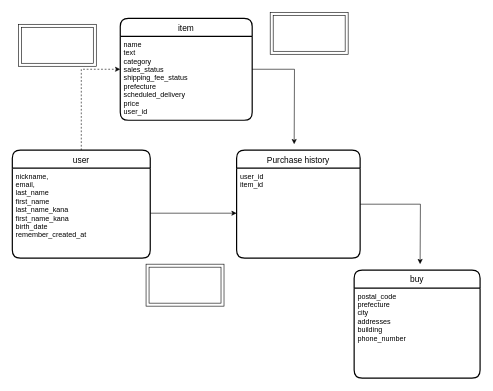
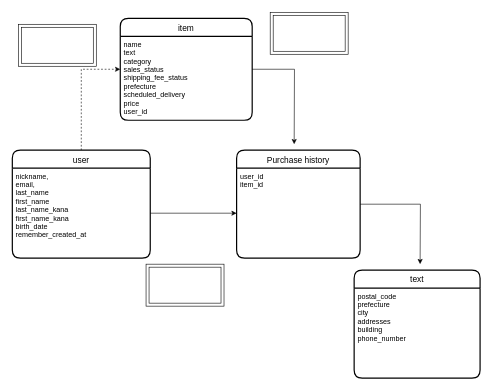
  <mxCell id="0" />
  <mxCell id="1" parent="0" />
  <mxCell id="2" style="edgeStyle=orthogonalEdgeStyle;rounded=0;orthogonalLoop=1;jettySize=auto;html=1;entryX=0;entryY=0.5;entryDx=0;entryDy=0;dashed=1;" edge="1" parent="1" source="3" target="6"><mxGeometry relative="1" as="geometry" /></mxCell>
  <mxCell id="3" value="user" style="swimlane;childLayout=stackLayout;horizontal=1;startSize=30;horizontalStack=0;rounded=1;fontSize=14;fontStyle=0;strokeWidth=2;resizeParent=0;resizeLast=1;shadow=0;dashed=0;align=center;" vertex="1" parent="1"><mxGeometry x="20" y="250" width="230" height="180" as="geometry" /></mxCell>
  <mxCell id="4" value="nickname, &#10;email,  &#10;last_name &#10;first_name &#10;last_name_kana &#10;first_name_kana &#10;birth_date &#10;remember_created_at " style="align=left;strokeColor=none;fillColor=none;spacingLeft=4;fontSize=12;verticalAlign=top;resizable=0;rotatable=0;part=1;" vertex="1" parent="3"><mxGeometry y="30" width="230" height="150" as="geometry" /></mxCell>
  <mxCell id="5" style="edgeStyle=orthogonalEdgeStyle;rounded=0;orthogonalLoop=1;jettySize=auto;html=1;" edge="1" parent="1" source="6"><mxGeometry relative="1" as="geometry"><mxPoint x="490" y="240" as="targetPoint" /></mxGeometry></mxCell>
  <mxCell id="6" value="item" style="swimlane;childLayout=stackLayout;horizontal=1;startSize=30;horizontalStack=0;rounded=1;fontSize=14;fontStyle=0;strokeWidth=2;resizeParent=0;resizeLast=1;shadow=0;dashed=0;align=center;" vertex="1" parent="1"><mxGeometry x="200" y="30" width="220" height="170" as="geometry" /></mxCell>
  <mxCell id="7" value="name &#10;text &#10;category &#10;sales_status &#10;shipping_fee_status &#10;prefecture &#10;scheduled_delivery &#10;price &#10;user_id           " style="align=left;strokeColor=none;fillColor=none;spacingLeft=4;fontSize=12;verticalAlign=top;resizable=0;rotatable=0;part=1;" vertex="1" parent="6"><mxGeometry y="30" width="220" height="140" as="geometry" /></mxCell>
  <mxCell id="8" value="&lt;p class=&quot;p1&quot; style=&quot;margin: 0px ; font-stretch: normal ; line-height: normal ; font-family: &amp;#34;hiragino kaku gothic pron&amp;#34; ; font-size: 10px&quot;&gt;&lt;font color=&quot;#ffffff&quot;&gt;1人のユーザーはいくつもの商品を購入できる&lt;/font&gt;&lt;/p&gt;" style="shape=ext;margin=3;double=1;whiteSpace=wrap;html=1;align=center;" vertex="1" parent="1"><mxGeometry x="30" y="40" width="130" height="70" as="geometry" /></mxCell>
  <mxCell id="9" value="&lt;p class=&quot;p1&quot; style=&quot;margin: 0px ; font-stretch: normal ; line-height: normal ; font-family: &amp;#34;hiragino kaku gothic pron&amp;#34;&quot;&gt;&lt;font style=&quot;font-size: 10px&quot; color=&quot;#ffffff&quot;&gt;１人のユーザーはいくつもの商品を購入できる&lt;/font&gt;&lt;/p&gt;" style="shape=ext;margin=3;double=1;whiteSpace=wrap;html=1;align=center;" vertex="1" parent="1"><mxGeometry x="450" y="20" width="130" height="70" as="geometry" /></mxCell>
  <mxCell id="10" value="&lt;p class=&quot;p1&quot; style=&quot;margin: 0px ; font-stretch: normal ; line-height: normal ; font-family: &amp;#34;hiragino kaku gothic pron&amp;#34; ; font-size: 11px&quot;&gt;&lt;font style=&quot;font-size: 11px&quot; color=&quot;#ffffff&quot;&gt;出品された商品は&lt;/font&gt;&lt;/p&gt;&lt;p class=&quot;p1&quot; style=&quot;margin: 0px ; font-stretch: normal ; line-height: normal ; font-family: &amp;#34;hiragino kaku gothic pron&amp;#34; ; font-size: 11px&quot;&gt;&lt;font style=&quot;font-size: 11px&quot; color=&quot;#ffffff&quot;&gt;1つだけ購入される&lt;/font&gt;&lt;/p&gt;" style="shape=ext;margin=3;double=1;whiteSpace=wrap;html=1;align=center;" vertex="1" parent="1"><mxGeometry x="243" y="440" width="130" height="70" as="geometry" /></mxCell>
- <mxCell id="11" value="buy" style="swimlane;childLayout=stackLayout;horizontal=1;startSize=30;horizontalStack=0;rounded=1;fontSize=14;fontStyle=0;strokeWidth=2;resizeParent=0;resizeLast=1;shadow=0;dashed=0;align=center;" vertex="1" parent="1"><mxGeometry x="590" y="450" width="210" height="180" as="geometry" /></mxCell>
+ <mxCell id="11" value="text" style="swimlane;childLayout=stackLayout;horizontal=1;startSize=30;horizontalStack=0;rounded=1;fontSize=14;fontStyle=0;strokeWidth=2;resizeParent=0;resizeLast=1;shadow=0;dashed=0;align=center;" vertex="1" parent="1"><mxGeometry x="590" y="450" width="210" height="180" as="geometry" /></mxCell>
  <mxCell id="12" value="postal_code&#10;prefecture&#10;city&#10;addresses&#10;building&#10;phone_number" style="align=left;strokeColor=none;fillColor=none;spacingLeft=4;fontSize=12;verticalAlign=top;resizable=0;rotatable=0;part=1;" vertex="1" parent="11"><mxGeometry y="30" width="210" height="150" as="geometry" /></mxCell>
  <mxCell id="13" style="edgeStyle=orthogonalEdgeStyle;rounded=0;orthogonalLoop=1;jettySize=auto;html=1;" edge="1" parent="1" source="14"><mxGeometry relative="1" as="geometry"><mxPoint x="700" y="440" as="targetPoint" /></mxGeometry></mxCell>
  <mxCell id="14" value="Purchase history" style="swimlane;childLayout=stackLayout;horizontal=1;startSize=30;horizontalStack=0;rounded=1;fontSize=14;fontStyle=0;strokeWidth=2;resizeParent=0;resizeLast=1;shadow=0;dashed=0;align=center;" vertex="1" parent="1"><mxGeometry x="394" y="250" width="206" height="180" as="geometry" /></mxCell>
  <mxCell id="15" value="user_id&#10;item_id" style="align=left;strokeColor=none;fillColor=none;spacingLeft=4;fontSize=12;verticalAlign=top;resizable=0;rotatable=0;part=1;" vertex="1" parent="14"><mxGeometry y="30" width="206" height="150" as="geometry" /></mxCell>
  <mxCell id="16" style="edgeStyle=orthogonalEdgeStyle;rounded=0;orthogonalLoop=1;jettySize=auto;html=1;entryX=0;entryY=0.5;entryDx=0;entryDy=0;" edge="1" parent="1" source="4" target="15"><mxGeometry relative="1" as="geometry" /></mxCell>
